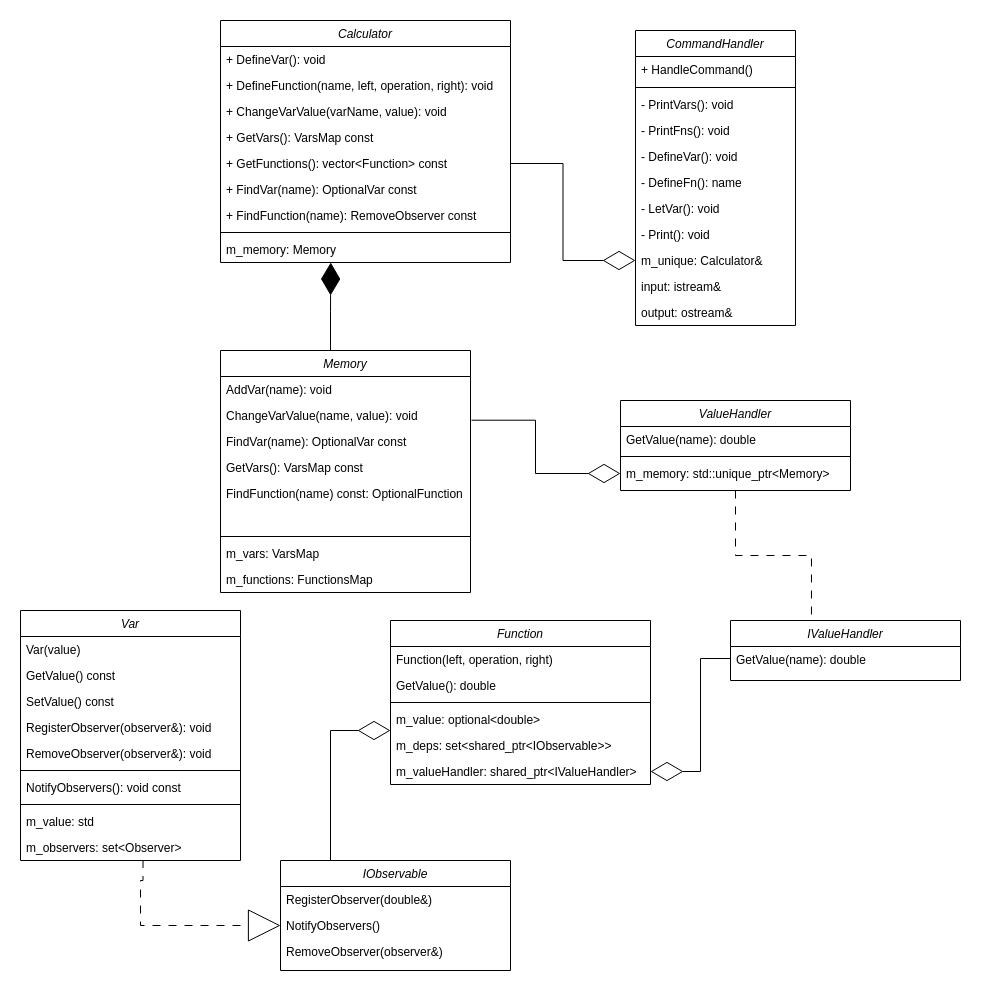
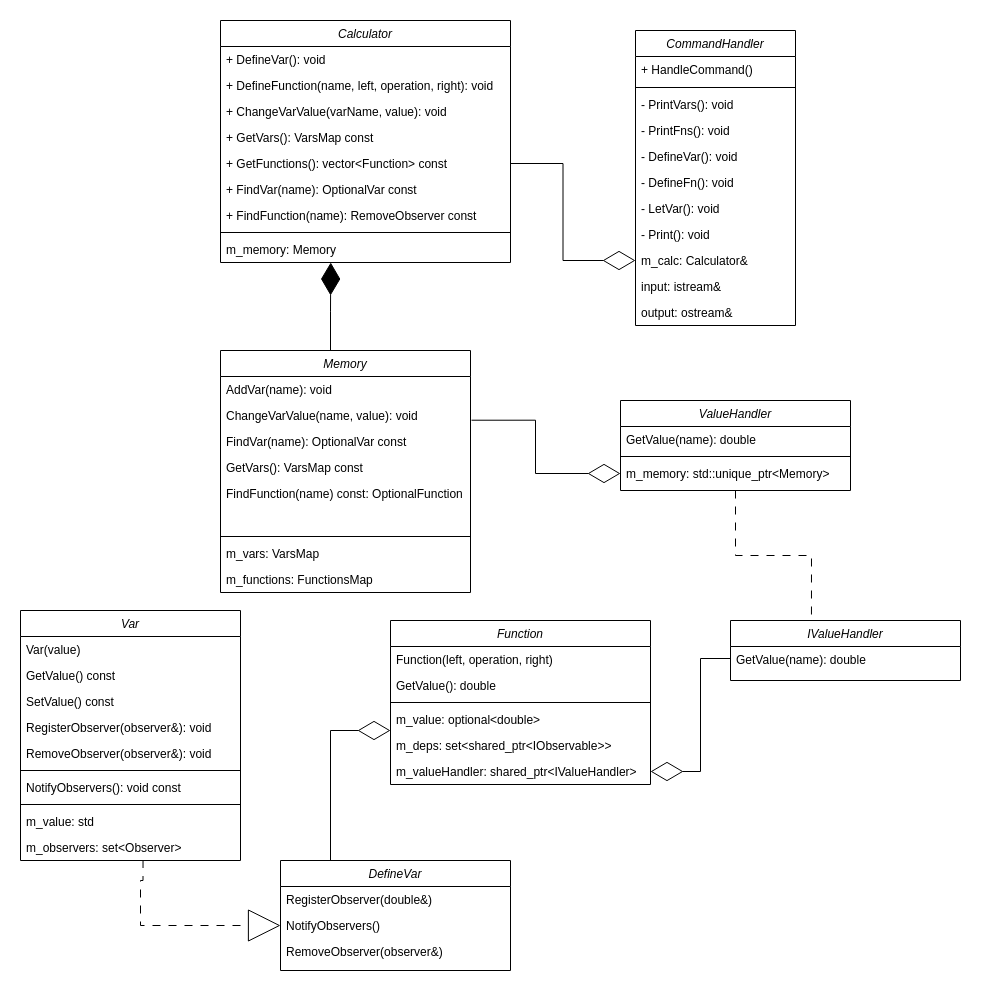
  <mxCell id="0" />
  <mxCell id="1" parent="0" />
  <mxCell id="2" value="Calculator" style="swimlane;fontStyle=2;align=center;verticalAlign=top;childLayout=stackLayout;horizontal=1;startSize=26;horizontalStack=0;resizeParent=1;resizeLast=0;collapsible=1;marginBottom=0;rounded=0;shadow=0;strokeWidth=1;" vertex="1" parent="1"><mxGeometry x="220" y="20" width="290" height="242" as="geometry"><mxRectangle x="230" y="140" width="160" height="26" as="alternateBounds" /></mxGeometry></mxCell>
  <mxCell id="3" value="+ DefineVar(): void" style="text;align=left;verticalAlign=top;spacingLeft=4;spacingRight=4;overflow=hidden;rotatable=0;points=[[0,0.5],[1,0.5]];portConstraint=eastwest;" vertex="1" parent="2"><mxGeometry y="26" width="290" height="26" as="geometry" /></mxCell>
  <mxCell id="4" value="+ DefineFunction(name, left, operation, right): void" style="text;align=left;verticalAlign=top;spacingLeft=4;spacingRight=4;overflow=hidden;rotatable=0;points=[[0,0.5],[1,0.5]];portConstraint=eastwest;rounded=0;shadow=0;html=0;" vertex="1" parent="2"><mxGeometry y="52" width="290" height="26" as="geometry" /></mxCell>
  <mxCell id="5" value="+ ChangeVarValue(varName, value): void" style="text;align=left;verticalAlign=top;spacingLeft=4;spacingRight=4;overflow=hidden;rotatable=0;points=[[0,0.5],[1,0.5]];portConstraint=eastwest;rounded=0;shadow=0;html=0;" vertex="1" parent="2"><mxGeometry y="78" width="290" height="26" as="geometry" /></mxCell>
  <mxCell id="6" value="+ GetVars(): VarsMap const" style="text;align=left;verticalAlign=top;spacingLeft=4;spacingRight=4;overflow=hidden;rotatable=0;points=[[0,0.5],[1,0.5]];portConstraint=eastwest;rounded=0;shadow=0;html=0;" vertex="1" parent="2"><mxGeometry y="104" width="290" height="26" as="geometry" /></mxCell>
  <mxCell id="7" value="+ GetFunctions(): vector&lt;Function&gt; const" style="text;align=left;verticalAlign=top;spacingLeft=4;spacingRight=4;overflow=hidden;rotatable=0;points=[[0,0.5],[1,0.5]];portConstraint=eastwest;rounded=0;shadow=0;html=0;" vertex="1" parent="2"><mxGeometry y="130" width="290" height="26" as="geometry" /></mxCell>
  <mxCell id="8" value="+ FindVar(name): OptionalVar const" style="text;align=left;verticalAlign=top;spacingLeft=4;spacingRight=4;overflow=hidden;rotatable=0;points=[[0,0.5],[1,0.5]];portConstraint=eastwest;rounded=0;shadow=0;html=0;" vertex="1" parent="2"><mxGeometry y="156" width="290" height="26" as="geometry" /></mxCell>
  <mxCell id="9" value="+ FindFunction(name): RemoveObserver const" style="text;align=left;verticalAlign=top;spacingLeft=4;spacingRight=4;overflow=hidden;rotatable=0;points=[[0,0.5],[1,0.5]];portConstraint=eastwest;rounded=0;shadow=0;html=0;" vertex="1" parent="2"><mxGeometry y="182" width="290" height="26" as="geometry" /></mxCell>
  <mxCell id="10" value="" style="line;html=1;strokeWidth=1;align=left;verticalAlign=middle;spacingTop=-1;spacingLeft=3;spacingRight=3;rotatable=0;labelPosition=right;points=[];portConstraint=eastwest;" vertex="1" parent="2"><mxGeometry y="208" width="290" height="8" as="geometry" /></mxCell>
  <mxCell id="11" value="m_memory: Memory" style="text;align=left;verticalAlign=top;spacingLeft=4;spacingRight=4;overflow=hidden;rotatable=0;points=[[0,0.5],[1,0.5]];portConstraint=eastwest;" vertex="1" parent="2"><mxGeometry y="216" width="290" height="26" as="geometry" /></mxCell>
  <mxCell id="12" value="CommandHandler" style="swimlane;fontStyle=2;align=center;verticalAlign=top;childLayout=stackLayout;horizontal=1;startSize=26;horizontalStack=0;resizeParent=1;resizeLast=0;collapsible=1;marginBottom=0;rounded=0;shadow=0;strokeWidth=1;" vertex="1" parent="1"><mxGeometry x="635" y="30" width="160" height="295" as="geometry"><mxRectangle x="230" y="140" width="160" height="26" as="alternateBounds" /></mxGeometry></mxCell>
  <mxCell id="13" value="+ HandleCommand()        " style="text;align=left;verticalAlign=top;spacingLeft=4;spacingRight=4;overflow=hidden;rotatable=0;points=[[0,0.5],[1,0.5]];portConstraint=eastwest;" vertex="1" parent="12"><mxGeometry y="26" width="160" height="27" as="geometry" /></mxCell>
  <mxCell id="14" value="" style="line;html=1;strokeWidth=1;align=left;verticalAlign=middle;spacingTop=-1;spacingLeft=3;spacingRight=3;rotatable=0;labelPosition=right;points=[];portConstraint=eastwest;" vertex="1" parent="12"><mxGeometry y="53" width="160" height="8" as="geometry" /></mxCell>
  <mxCell id="15" value="- PrintVars(): void" style="text;align=left;verticalAlign=top;spacingLeft=4;spacingRight=4;overflow=hidden;rotatable=0;points=[[0,0.5],[1,0.5]];portConstraint=eastwest;" vertex="1" parent="12"><mxGeometry y="61" width="160" height="26" as="geometry" /></mxCell>
  <mxCell id="16" value="- PrintFns(): void        " style="text;align=left;verticalAlign=top;spacingLeft=4;spacingRight=4;overflow=hidden;rotatable=0;points=[[0,0.5],[1,0.5]];portConstraint=eastwest;" vertex="1" parent="12"><mxGeometry y="87" width="160" height="26" as="geometry" /></mxCell>
  <mxCell id="17" value="- DefineVar(): void" style="text;align=left;verticalAlign=top;spacingLeft=4;spacingRight=4;overflow=hidden;rotatable=0;points=[[0,0.5],[1,0.5]];portConstraint=eastwest;" vertex="1" parent="12"><mxGeometry y="113" width="160" height="26" as="geometry" /></mxCell>
- <mxCell id="18" value="- DefineFn(): name" style="text;align=left;verticalAlign=top;spacingLeft=4;spacingRight=4;overflow=hidden;rotatable=0;points=[[0,0.5],[1,0.5]];portConstraint=eastwest;" vertex="1" parent="12"><mxGeometry y="139" width="160" height="26" as="geometry" /></mxCell>
+ <mxCell id="18" value="- DefineFn(): void" style="text;align=left;verticalAlign=top;spacingLeft=4;spacingRight=4;overflow=hidden;rotatable=0;points=[[0,0.5],[1,0.5]];portConstraint=eastwest;" vertex="1" parent="12"><mxGeometry y="139" width="160" height="26" as="geometry" /></mxCell>
  <mxCell id="19" value="- LetVar(): void" style="text;align=left;verticalAlign=top;spacingLeft=4;spacingRight=4;overflow=hidden;rotatable=0;points=[[0,0.5],[1,0.5]];portConstraint=eastwest;" vertex="1" parent="12"><mxGeometry y="165" width="160" height="26" as="geometry" /></mxCell>
  <mxCell id="20" value="- Print(): void" style="text;align=left;verticalAlign=top;spacingLeft=4;spacingRight=4;overflow=hidden;rotatable=0;points=[[0,0.5],[1,0.5]];portConstraint=eastwest;" vertex="1" parent="12"><mxGeometry y="191" width="160" height="26" as="geometry" /></mxCell>
- <mxCell id="21" value="m_unique: Calculator&amp;" style="text;align=left;verticalAlign=top;spacingLeft=4;spacingRight=4;overflow=hidden;rotatable=0;points=[[0,0.5],[1,0.5]];portConstraint=eastwest;" vertex="1" parent="12"><mxGeometry y="217" width="160" height="26" as="geometry" /></mxCell>
+ <mxCell id="21" value="m_calc: Calculator&amp;" style="text;align=left;verticalAlign=top;spacingLeft=4;spacingRight=4;overflow=hidden;rotatable=0;points=[[0,0.5],[1,0.5]];portConstraint=eastwest;" vertex="1" parent="12"><mxGeometry y="217" width="160" height="26" as="geometry" /></mxCell>
  <mxCell id="22" value="input: istream&amp;" style="text;align=left;verticalAlign=top;spacingLeft=4;spacingRight=4;overflow=hidden;rotatable=0;points=[[0,0.5],[1,0.5]];portConstraint=eastwest;" vertex="1" parent="12"><mxGeometry y="243" width="160" height="26" as="geometry" /></mxCell>
  <mxCell id="23" value="output: ostream&amp;" style="text;align=left;verticalAlign=top;spacingLeft=4;spacingRight=4;overflow=hidden;rotatable=0;points=[[0,0.5],[1,0.5]];portConstraint=eastwest;" vertex="1" parent="12"><mxGeometry y="269" width="160" height="26" as="geometry" /></mxCell>
  <mxCell id="24" value="Function" style="swimlane;fontStyle=2;align=center;verticalAlign=top;childLayout=stackLayout;horizontal=1;startSize=26;horizontalStack=0;resizeParent=1;resizeLast=0;collapsible=1;marginBottom=0;rounded=0;shadow=0;strokeWidth=1;" vertex="1" parent="1"><mxGeometry x="390" y="620" width="260" height="164" as="geometry"><mxRectangle x="230" y="140" width="160" height="26" as="alternateBounds" /></mxGeometry></mxCell>
  <mxCell id="25" value="Function(left, operation, right)" style="text;align=left;verticalAlign=top;spacingLeft=4;spacingRight=4;overflow=hidden;rotatable=0;points=[[0,0.5],[1,0.5]];portConstraint=eastwest;" vertex="1" parent="24"><mxGeometry y="26" width="260" height="26" as="geometry" /></mxCell>
  <mxCell id="26" value="GetValue(): double&#10;" style="text;align=left;verticalAlign=top;spacingLeft=4;spacingRight=4;overflow=hidden;rotatable=0;points=[[0,0.5],[1,0.5]];portConstraint=eastwest;rounded=0;shadow=0;html=0;" vertex="1" parent="24"><mxGeometry y="52" width="260" height="26" as="geometry" /></mxCell>
  <mxCell id="27" value="" style="line;html=1;strokeWidth=1;align=left;verticalAlign=middle;spacingTop=-1;spacingLeft=3;spacingRight=3;rotatable=0;labelPosition=right;points=[];portConstraint=eastwest;" vertex="1" parent="24"><mxGeometry y="78" width="260" height="8" as="geometry" /></mxCell>
  <mxCell id="28" value="m_value: optional&lt;double&gt;" style="text;align=left;verticalAlign=top;spacingLeft=4;spacingRight=4;overflow=hidden;rotatable=0;points=[[0,0.5],[1,0.5]];portConstraint=eastwest;rounded=0;shadow=0;html=0;" vertex="1" parent="24"><mxGeometry y="86" width="260" height="26" as="geometry" /></mxCell>
  <mxCell id="29" value="m_deps: set&lt;shared_ptr&lt;IObservable&gt;&gt;" style="text;align=left;verticalAlign=top;spacingLeft=4;spacingRight=4;overflow=hidden;rotatable=0;points=[[0,0.5],[1,0.5]];portConstraint=eastwest;rounded=0;shadow=0;html=0;" vertex="1" parent="24"><mxGeometry y="112" width="260" height="26" as="geometry" /></mxCell>
  <mxCell id="30" value="m_valueHandler: shared_ptr&lt;IValueHandler&gt;" style="text;align=left;verticalAlign=top;spacingLeft=4;spacingRight=4;overflow=hidden;rotatable=0;points=[[0,0.5],[1,0.5]];portConstraint=eastwest;rounded=0;shadow=0;html=0;" vertex="1" parent="24"><mxGeometry y="138" width="260" height="26" as="geometry" /></mxCell>
  <mxCell id="31" value="Memory" style="swimlane;fontStyle=2;align=center;verticalAlign=top;childLayout=stackLayout;horizontal=1;startSize=26;horizontalStack=0;resizeParent=1;resizeLast=0;collapsible=1;marginBottom=0;rounded=0;shadow=0;strokeWidth=1;" vertex="1" parent="1"><mxGeometry x="220" y="350" width="250" height="242" as="geometry"><mxRectangle x="230" y="140" width="160" height="26" as="alternateBounds" /></mxGeometry></mxCell>
  <mxCell id="32" value="AddVar(name): void" style="text;align=left;verticalAlign=top;spacingLeft=4;spacingRight=4;overflow=hidden;rotatable=0;points=[[0,0.5],[1,0.5]];portConstraint=eastwest;" vertex="1" parent="31"><mxGeometry y="26" width="250" height="26" as="geometry" /></mxCell>
  <mxCell id="33" value="ChangeVarValue(name, value): void" style="text;align=left;verticalAlign=top;spacingLeft=4;spacingRight=4;overflow=hidden;rotatable=0;points=[[0,0.5],[1,0.5]];portConstraint=eastwest;rounded=0;shadow=0;html=0;" vertex="1" parent="31"><mxGeometry y="52" width="250" height="26" as="geometry" /></mxCell>
  <mxCell id="34" value="FindVar(name): OptionalVar const" style="text;align=left;verticalAlign=top;spacingLeft=4;spacingRight=4;overflow=hidden;rotatable=0;points=[[0,0.5],[1,0.5]];portConstraint=eastwest;rounded=0;shadow=0;html=0;" vertex="1" parent="31"><mxGeometry y="78" width="250" height="26" as="geometry" /></mxCell>
  <mxCell id="35" value="GetVars(): VarsMap const" style="text;align=left;verticalAlign=top;spacingLeft=4;spacingRight=4;overflow=hidden;rotatable=0;points=[[0,0.5],[1,0.5]];portConstraint=eastwest;rounded=0;shadow=0;html=0;" vertex="1" parent="31"><mxGeometry y="104" width="250" height="26" as="geometry" /></mxCell>
  <mxCell id="36" value="FindFunction(name) const: OptionalFunction " style="text;align=left;verticalAlign=top;spacingLeft=4;spacingRight=4;overflow=hidden;rotatable=0;points=[[0,0.5],[1,0.5]];portConstraint=eastwest;rounded=0;shadow=0;html=0;" vertex="1" parent="31"><mxGeometry y="130" width="250" height="26" as="geometry" /></mxCell>
  <mxCell id="37" style="text;align=left;verticalAlign=top;spacingLeft=4;spacingRight=4;overflow=hidden;rotatable=0;points=[[0,0.5],[1,0.5]];portConstraint=eastwest;rounded=0;shadow=0;html=0;" vertex="1" parent="31"><mxGeometry y="156" width="250" height="26" as="geometry" /></mxCell>
  <mxCell id="38" value="" style="line;html=1;strokeWidth=1;align=left;verticalAlign=middle;spacingTop=-1;spacingLeft=3;spacingRight=3;rotatable=0;labelPosition=right;points=[];portConstraint=eastwest;" vertex="1" parent="31"><mxGeometry y="182" width="250" height="8" as="geometry" /></mxCell>
  <mxCell id="39" value="m_vars: VarsMap" style="text;align=left;verticalAlign=top;spacingLeft=4;spacingRight=4;overflow=hidden;rotatable=0;points=[[0,0.5],[1,0.5]];portConstraint=eastwest;" vertex="1" parent="31"><mxGeometry y="190" width="250" height="26" as="geometry" /></mxCell>
  <mxCell id="40" value="m_functions: FunctionsMap" style="text;align=left;verticalAlign=top;spacingLeft=4;spacingRight=4;overflow=hidden;rotatable=0;points=[[0,0.5],[1,0.5]];portConstraint=eastwest;" vertex="1" parent="31"><mxGeometry y="216" width="250" height="26" as="geometry" /></mxCell>
  <mxCell id="41" value="Var" style="swimlane;fontStyle=2;align=center;verticalAlign=top;childLayout=stackLayout;horizontal=1;startSize=26;horizontalStack=0;resizeParent=1;resizeLast=0;collapsible=1;marginBottom=0;rounded=0;shadow=0;strokeWidth=1;" vertex="1" parent="1"><mxGeometry x="20" y="610" width="220" height="250" as="geometry"><mxRectangle x="230" y="140" width="160" height="26" as="alternateBounds" /></mxGeometry></mxCell>
  <mxCell id="42" value="Var(value)" style="text;align=left;verticalAlign=top;spacingLeft=4;spacingRight=4;overflow=hidden;rotatable=0;points=[[0,0.5],[1,0.5]];portConstraint=eastwest;" vertex="1" parent="41"><mxGeometry y="26" width="220" height="26" as="geometry" /></mxCell>
  <mxCell id="43" value="GetValue() const" style="text;align=left;verticalAlign=top;spacingLeft=4;spacingRight=4;overflow=hidden;rotatable=0;points=[[0,0.5],[1,0.5]];portConstraint=eastwest;rounded=0;shadow=0;html=0;" vertex="1" parent="41"><mxGeometry y="52" width="220" height="26" as="geometry" /></mxCell>
  <mxCell id="44" value="SetValue() const" style="text;align=left;verticalAlign=top;spacingLeft=4;spacingRight=4;overflow=hidden;rotatable=0;points=[[0,0.5],[1,0.5]];portConstraint=eastwest;rounded=0;shadow=0;html=0;" vertex="1" parent="41"><mxGeometry y="78" width="220" height="26" as="geometry" /></mxCell>
  <mxCell id="45" value="RegisterObserver(observer&amp;): void" style="text;align=left;verticalAlign=top;spacingLeft=4;spacingRight=4;overflow=hidden;rotatable=0;points=[[0,0.5],[1,0.5]];portConstraint=eastwest;rounded=0;shadow=0;html=0;" vertex="1" parent="41"><mxGeometry y="104" width="220" height="26" as="geometry" /></mxCell>
  <mxCell id="46" value="RemoveObserver(observer&amp;): void" style="text;align=left;verticalAlign=top;spacingLeft=4;spacingRight=4;overflow=hidden;rotatable=0;points=[[0,0.5],[1,0.5]];portConstraint=eastwest;rounded=0;shadow=0;html=0;" vertex="1" parent="41"><mxGeometry y="130" width="220" height="26" as="geometry" /></mxCell>
  <mxCell id="47" value="" style="line;html=1;strokeWidth=1;align=left;verticalAlign=middle;spacingTop=-1;spacingLeft=3;spacingRight=3;rotatable=0;labelPosition=right;points=[];portConstraint=eastwest;" vertex="1" parent="41"><mxGeometry y="156" width="220" height="8" as="geometry" /></mxCell>
  <mxCell id="48" value="NotifyObservers(): void const" style="text;align=left;verticalAlign=top;spacingLeft=4;spacingRight=4;overflow=hidden;rotatable=0;points=[[0,0.5],[1,0.5]];portConstraint=eastwest;rounded=0;shadow=0;html=0;" vertex="1" parent="41"><mxGeometry y="164" width="220" height="26" as="geometry" /></mxCell>
  <mxCell id="49" value="" style="line;html=1;strokeWidth=1;align=left;verticalAlign=middle;spacingTop=-1;spacingLeft=3;spacingRight=3;rotatable=0;labelPosition=right;points=[];portConstraint=eastwest;" vertex="1" parent="41"><mxGeometry y="190" width="220" height="8" as="geometry" /></mxCell>
  <mxCell id="50" value="m_value: std" style="text;align=left;verticalAlign=top;spacingLeft=4;spacingRight=4;overflow=hidden;rotatable=0;points=[[0,0.5],[1,0.5]];portConstraint=eastwest;rounded=0;shadow=0;html=0;" vertex="1" parent="41"><mxGeometry y="198" width="220" height="26" as="geometry" /></mxCell>
  <mxCell id="51" value="m_observers: set&lt;Observer&gt;" style="text;align=left;verticalAlign=top;spacingLeft=4;spacingRight=4;overflow=hidden;rotatable=0;points=[[0,0.5],[1,0.5]];portConstraint=eastwest;rounded=0;shadow=0;html=0;" vertex="1" parent="41"><mxGeometry y="224" width="220" height="26" as="geometry" /></mxCell>
  <mxCell id="52" value="ValueHandler" style="swimlane;fontStyle=2;align=center;verticalAlign=top;childLayout=stackLayout;horizontal=1;startSize=26;horizontalStack=0;resizeParent=1;resizeLast=0;collapsible=1;marginBottom=0;rounded=0;shadow=0;strokeWidth=1;" vertex="1" parent="1"><mxGeometry x="620" y="400" width="230" height="90" as="geometry"><mxRectangle x="230" y="140" width="160" height="26" as="alternateBounds" /></mxGeometry></mxCell>
  <mxCell id="53" value="GetValue(name): double&#10;" style="text;align=left;verticalAlign=top;spacingLeft=4;spacingRight=4;overflow=hidden;rotatable=0;points=[[0,0.5],[1,0.5]];portConstraint=eastwest;rounded=0;shadow=0;html=0;" vertex="1" parent="52"><mxGeometry y="26" width="230" height="26" as="geometry" /></mxCell>
  <mxCell id="54" value="" style="line;html=1;strokeWidth=1;align=left;verticalAlign=middle;spacingTop=-1;spacingLeft=3;spacingRight=3;rotatable=0;labelPosition=right;points=[];portConstraint=eastwest;" vertex="1" parent="52"><mxGeometry y="52" width="230" height="8" as="geometry" /></mxCell>
  <mxCell id="55" value="m_memory: std::unique_ptr&lt;Memory&gt;" style="text;align=left;verticalAlign=top;spacingLeft=4;spacingRight=4;overflow=hidden;rotatable=0;points=[[0,0.5],[1,0.5]];portConstraint=eastwest;rounded=0;shadow=0;html=0;" vertex="1" parent="52"><mxGeometry y="60" width="230" height="26" as="geometry" /></mxCell>
  <mxCell id="56" style="edgeStyle=orthogonalEdgeStyle;rounded=0;orthogonalLoop=1;jettySize=auto;html=1;entryX=0;entryY=0.5;entryDx=0;entryDy=0;endArrow=diamondThin;endFill=0;jumpSize=13;endSize=30;" edge="1" parent="1" source="7" target="21"><mxGeometry relative="1" as="geometry" /></mxCell>
  <mxCell id="57" style="edgeStyle=orthogonalEdgeStyle;rounded=0;orthogonalLoop=1;jettySize=auto;html=1;entryX=0.381;entryY=0.974;entryDx=0;entryDy=0;entryPerimeter=0;endArrow=diamondThin;endFill=1;endSize=30;" edge="1" parent="1"><mxGeometry relative="1" as="geometry"><mxPoint x="330" y="350" as="sourcePoint" /><mxPoint x="330.24" y="262.004" as="targetPoint" /><Array as="points"><mxPoint x="329.75" y="310.68" /><mxPoint x="330.75" y="310.68" /></Array></mxGeometry></mxCell>
  <mxCell id="58" style="edgeStyle=orthogonalEdgeStyle;rounded=0;orthogonalLoop=1;jettySize=auto;html=1;strokeColor=default;align=center;verticalAlign=middle;fontFamily=Helvetica;fontSize=11;fontColor=default;labelBackgroundColor=default;endArrow=diamondThin;endFill=0;endSize=30;" edge="1" parent="1" source="59"><mxGeometry relative="1" as="geometry"><mxPoint x="390" y="730" as="targetPoint" /><Array as="points"><mxPoint x="330" y="730" /><mxPoint x="390" y="730" /></Array></mxGeometry></mxCell>
- <mxCell id="59" value="IObservable" style="swimlane;fontStyle=2;align=center;verticalAlign=top;childLayout=stackLayout;horizontal=1;startSize=26;horizontalStack=0;resizeParent=1;resizeLast=0;collapsible=1;marginBottom=0;rounded=0;shadow=0;strokeWidth=1;" vertex="1" parent="1"><mxGeometry x="280" y="860" width="230" height="110" as="geometry"><mxRectangle x="230" y="140" width="160" height="26" as="alternateBounds" /></mxGeometry></mxCell>
+ <mxCell id="59" value="DefineVar" style="swimlane;fontStyle=2;align=center;verticalAlign=top;childLayout=stackLayout;horizontal=1;startSize=26;horizontalStack=0;resizeParent=1;resizeLast=0;collapsible=1;marginBottom=0;rounded=0;shadow=0;strokeWidth=1;" vertex="1" parent="1"><mxGeometry x="280" y="860" width="230" height="110" as="geometry"><mxRectangle x="230" y="140" width="160" height="26" as="alternateBounds" /></mxGeometry></mxCell>
  <mxCell id="60" value="RegisterObserver(double&amp;)" style="text;align=left;verticalAlign=top;spacingLeft=4;spacingRight=4;overflow=hidden;rotatable=0;points=[[0,0.5],[1,0.5]];portConstraint=eastwest;rounded=0;shadow=0;html=0;" vertex="1" parent="59"><mxGeometry y="26" width="230" height="26" as="geometry" /></mxCell>
  <mxCell id="61" value="NotifyObservers()" style="text;align=left;verticalAlign=top;spacingLeft=4;spacingRight=4;overflow=hidden;rotatable=0;points=[[0,0.5],[1,0.5]];portConstraint=eastwest;rounded=0;shadow=0;html=0;" vertex="1" parent="59"><mxGeometry y="52" width="230" height="26" as="geometry" /></mxCell>
  <mxCell id="62" value="RemoveObserver(observer&amp;)" style="text;align=left;verticalAlign=top;spacingLeft=4;spacingRight=4;overflow=hidden;rotatable=0;points=[[0,0.5],[1,0.5]];portConstraint=eastwest;rounded=0;shadow=0;html=0;" vertex="1" parent="59"><mxGeometry y="78" width="230" height="26" as="geometry" /></mxCell>
  <mxCell id="63" style="edgeStyle=orthogonalEdgeStyle;rounded=0;orthogonalLoop=1;jettySize=auto;html=1;entryX=0;entryY=0.5;entryDx=0;entryDy=0;strokeColor=default;align=center;verticalAlign=middle;fontFamily=Helvetica;fontSize=11;fontColor=default;labelBackgroundColor=default;endArrow=block;endFill=0;endSize=30;dashed=1;exitX=0.557;exitY=0.981;exitDx=0;exitDy=0;exitPerimeter=0;dashPattern=8 8;" edge="1" parent="1" source="51" target="61"><mxGeometry relative="1" as="geometry"><mxPoint x="180" y="800" as="sourcePoint" /><Array as="points"><mxPoint x="142" y="880" /><mxPoint x="140" y="880" /><mxPoint x="140" y="925" /></Array></mxGeometry></mxCell>
  <mxCell id="64" style="edgeStyle=orthogonalEdgeStyle;rounded=0;orthogonalLoop=1;jettySize=auto;html=1;strokeColor=default;align=center;verticalAlign=middle;fontFamily=Helvetica;fontSize=11;fontColor=default;labelBackgroundColor=default;endArrow=diamondThin;endFill=0;endSize=30;exitX=0;exitY=0.5;exitDx=0;exitDy=0;" edge="1" parent="1" source="67" target="30"><mxGeometry relative="1" as="geometry" /></mxCell>
  <mxCell id="65" style="edgeStyle=orthogonalEdgeStyle;rounded=0;orthogonalLoop=1;jettySize=auto;html=1;endArrow=diamondThin;endFill=0;endSize=30;exitX=1.004;exitY=0.681;exitDx=0;exitDy=0;exitPerimeter=0;entryX=0;entryY=0.5;entryDx=0;entryDy=0;" edge="1" parent="1" source="33" target="55"><mxGeometry relative="1" as="geometry" /></mxCell>
  <mxCell id="66" value="IValueHandler" style="swimlane;fontStyle=2;align=center;verticalAlign=top;childLayout=stackLayout;horizontal=1;startSize=26;horizontalStack=0;resizeParent=1;resizeLast=0;collapsible=1;marginBottom=0;rounded=0;shadow=0;strokeWidth=1;" vertex="1" parent="1"><mxGeometry x="730" y="620" width="230" height="60" as="geometry"><mxRectangle x="230" y="140" width="160" height="26" as="alternateBounds" /></mxGeometry></mxCell>
  <mxCell id="67" value="GetValue(name): double&#10;" style="text;align=left;verticalAlign=top;spacingLeft=4;spacingRight=4;overflow=hidden;rotatable=0;points=[[0,0.5],[1,0.5]];portConstraint=eastwest;rounded=0;shadow=0;html=0;" vertex="1" parent="66"><mxGeometry y="26" width="230" height="24" as="geometry" /></mxCell>
  <mxCell id="68" style="edgeStyle=orthogonalEdgeStyle;rounded=0;orthogonalLoop=1;jettySize=auto;html=1;entryX=0.352;entryY=0.031;entryDx=0;entryDy=0;entryPerimeter=0;strokeColor=default;align=center;verticalAlign=middle;fontFamily=Helvetica;fontSize=11;fontColor=default;labelBackgroundColor=default;endArrow=none;endFill=0;endSize=30;dashed=1;dashPattern=8 8;" edge="1" parent="1" source="52" target="66"><mxGeometry relative="1" as="geometry" /></mxCell>
